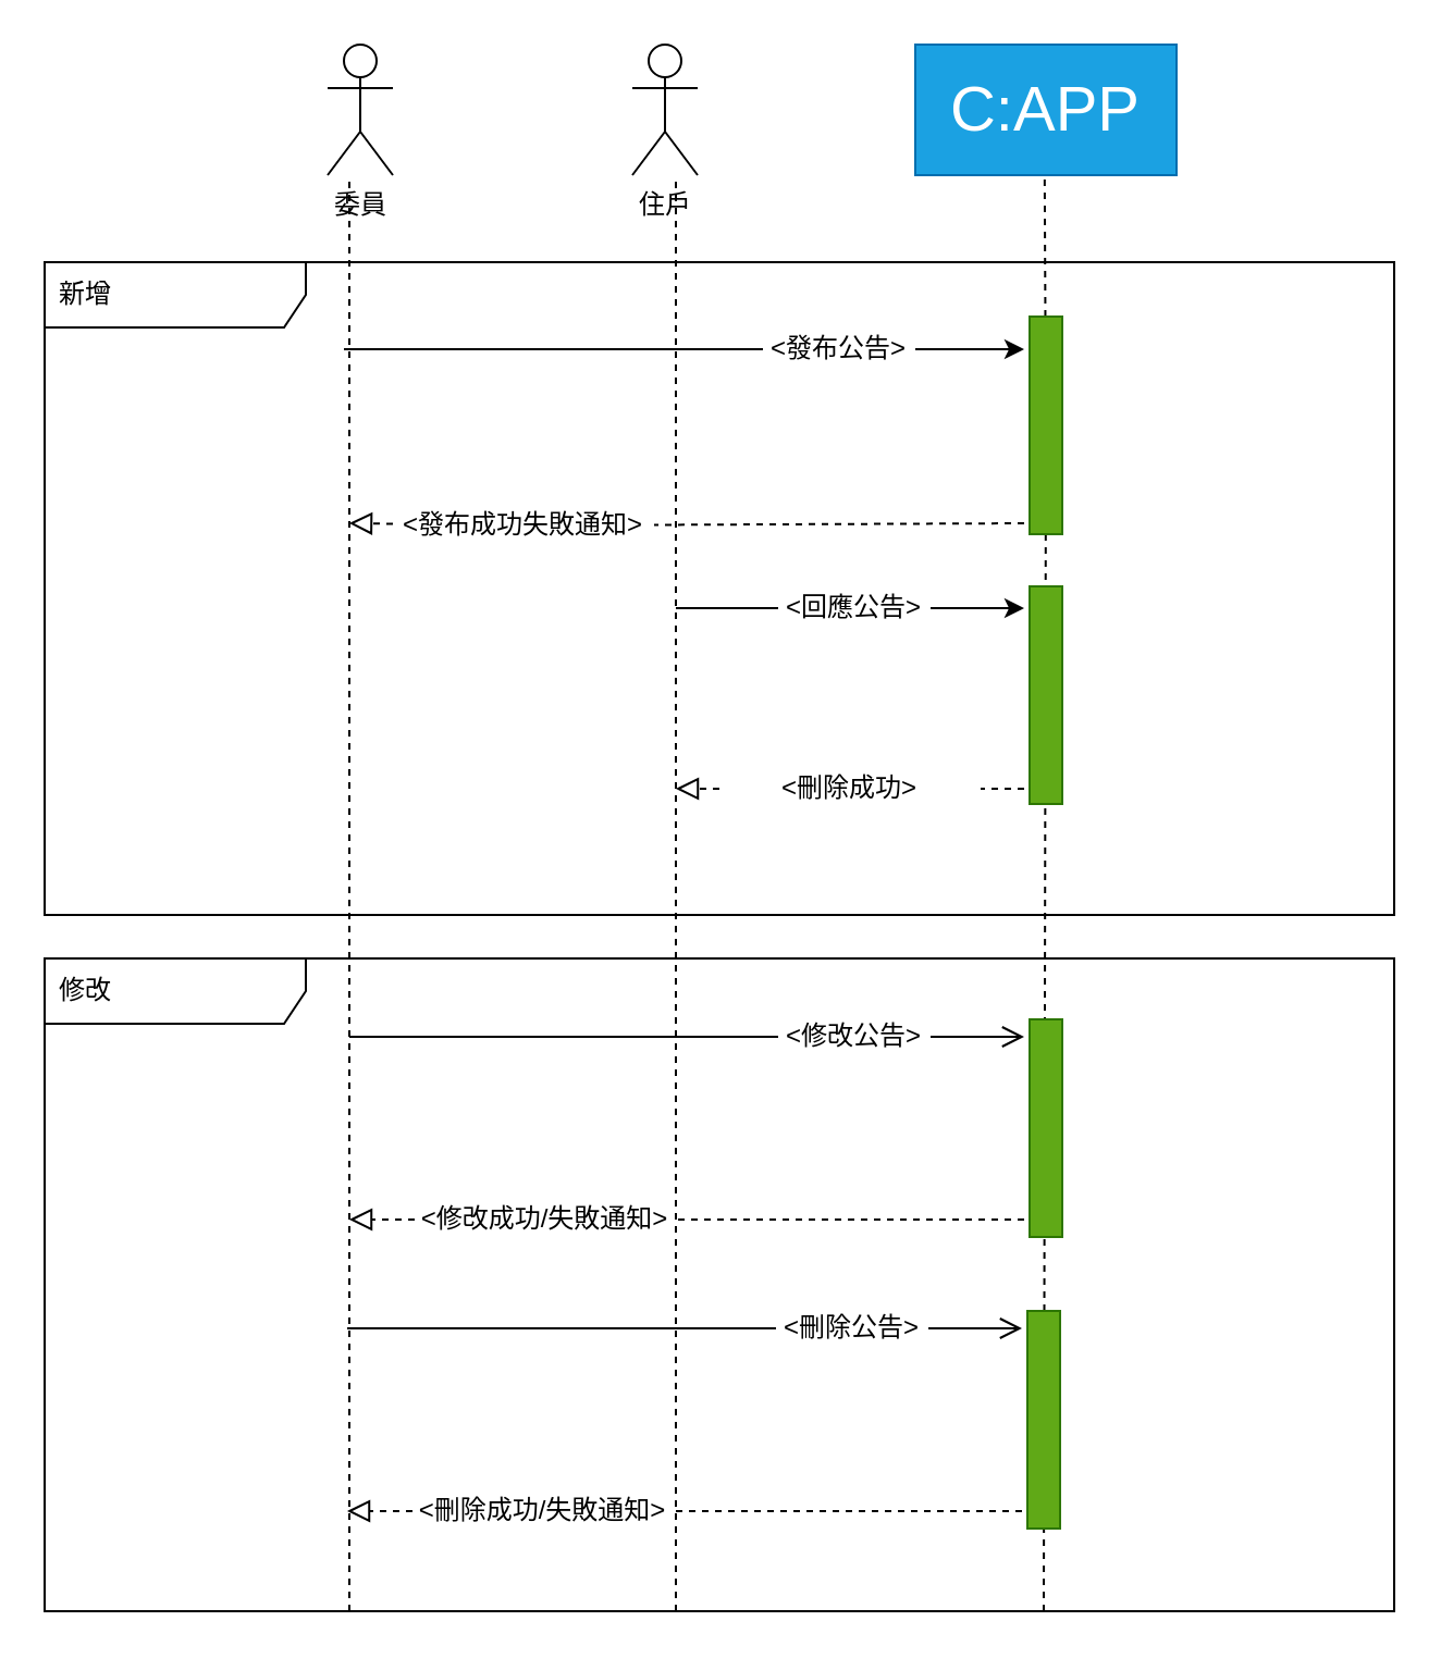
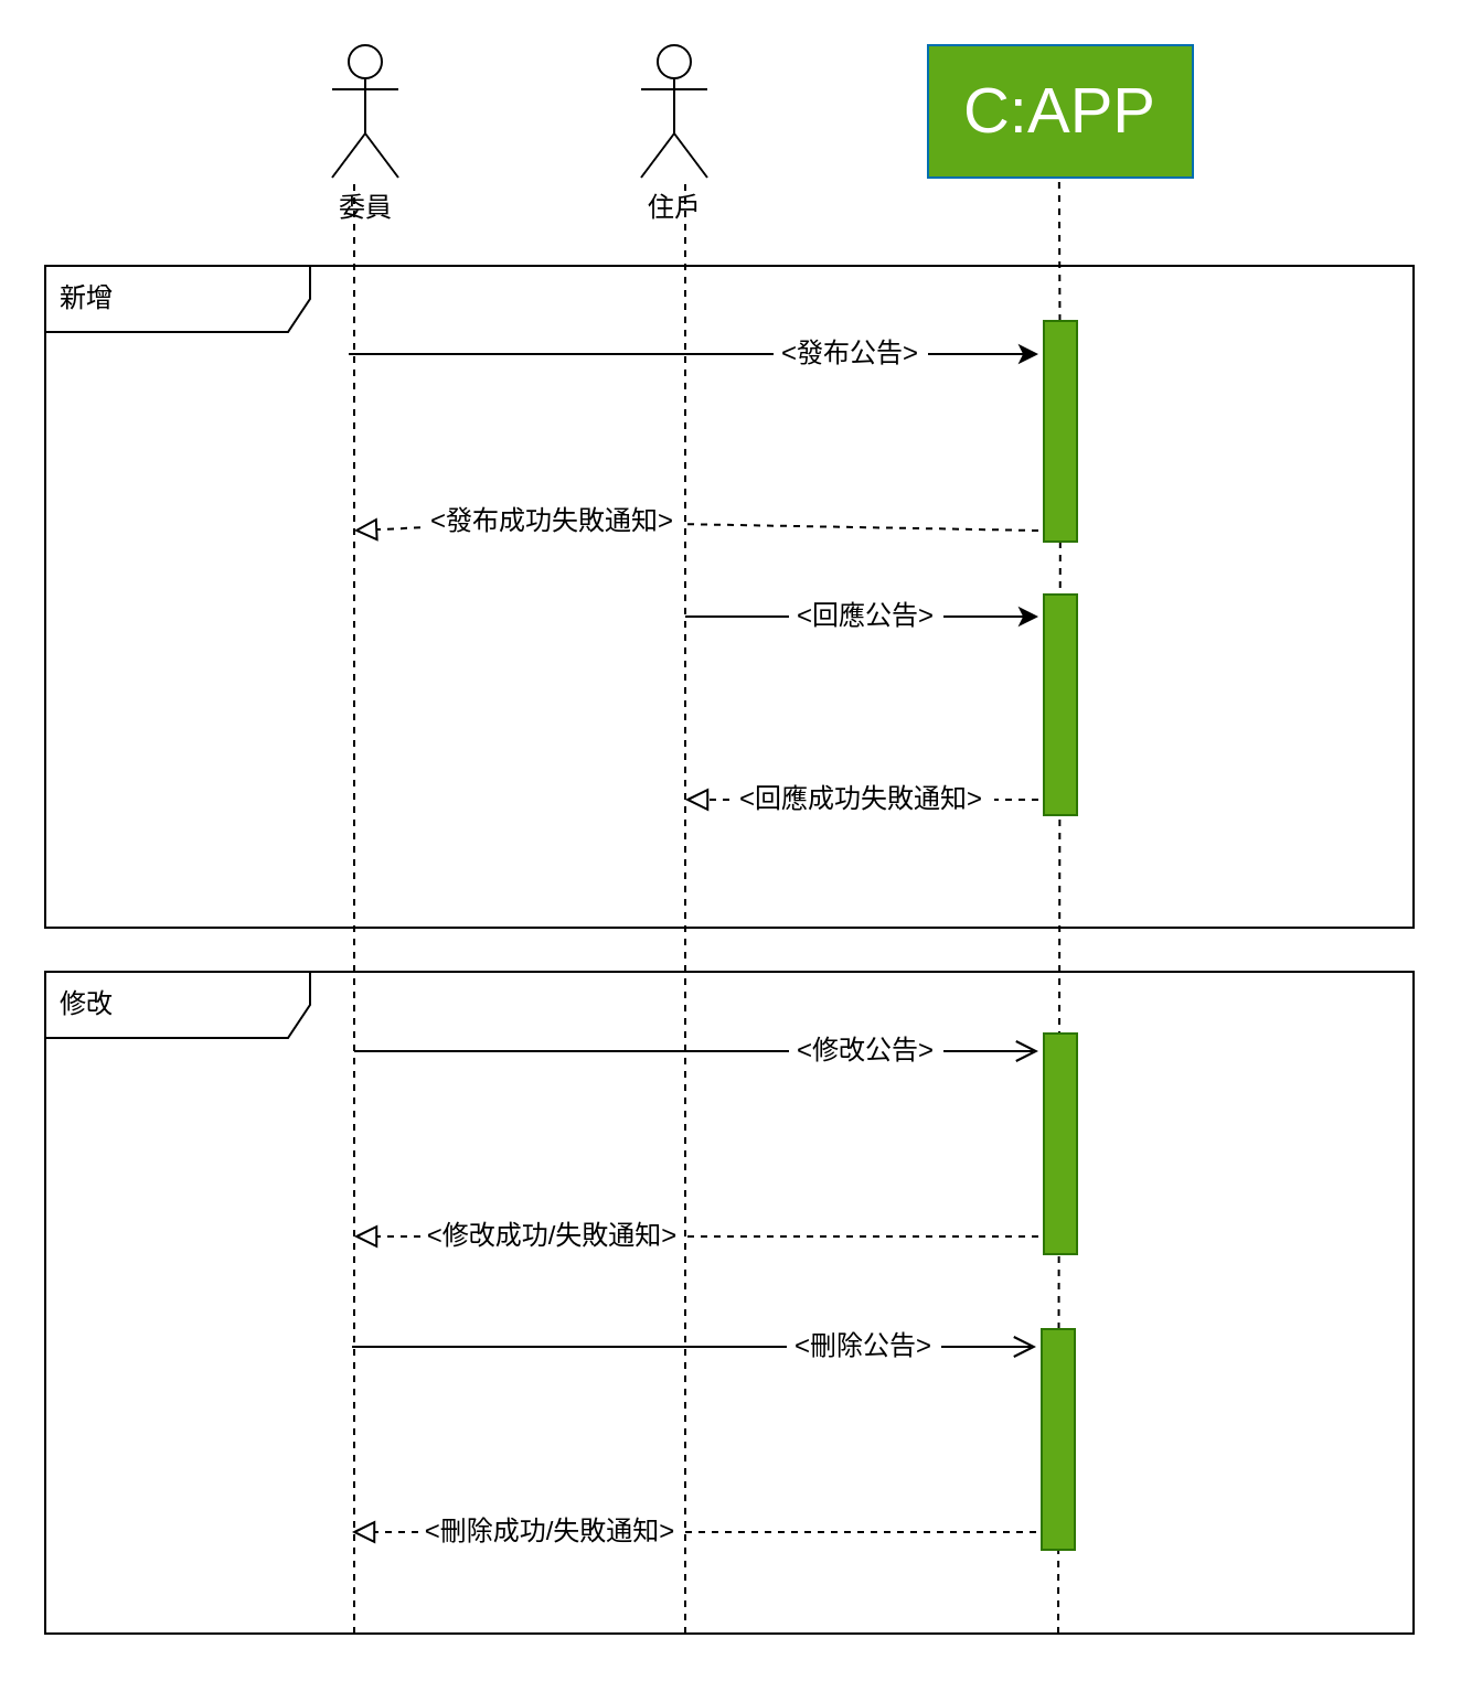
  <mxCell id="0" />
  <mxCell id="1" parent="0" />
- <mxCell id="2" value="&lt;span style=&quot;font-size: 29px;&quot;&gt;C:APP&lt;/span&gt;" style="rounded=0;whiteSpace=wrap;html=1;fillColor=#1ba1e2;fontColor=#ffffff;strokeColor=#006EAF;" parent="1" vertex="1"><mxGeometry x="420" y="20" width="120" height="60" as="geometry" /></mxCell>
+ <mxCell id="2" value="&lt;span style=&quot;font-size: 29px;&quot;&gt;C:APP&lt;/span&gt;" style="rounded=0;whiteSpace=wrap;html=1;fillColor=#60a917;fontColor=#ffffff;strokeColor=#006EAF;" parent="1" vertex="1"><mxGeometry x="420" y="20" width="120" height="60" as="geometry" /></mxCell>
  <mxCell id="3" value="" style="endArrow=none;dashed=1;html=1;" edge="1" parent="1"><mxGeometry width="50" height="50" relative="1" as="geometry"><mxPoint x="310" y="740" as="sourcePoint" /><mxPoint x="310" y="80" as="targetPoint" /></mxGeometry></mxCell>
  <mxCell id="4" value="" style="endArrow=none;dashed=1;html=1;startArrow=none;" edge="1" parent="1" source="9"><mxGeometry width="50" height="50" relative="1" as="geometry"><mxPoint x="479.41" y="680" as="sourcePoint" /><mxPoint x="479.41" y="80" as="targetPoint" /></mxGeometry></mxCell>
  <mxCell id="5" value="" style="endArrow=classic;html=1;startArrow=none;" edge="1" parent="1" source="7"><mxGeometry width="50" height="50" relative="1" as="geometry"><mxPoint x="157.5" y="160" as="sourcePoint" /><mxPoint x="470" y="160" as="targetPoint" /></mxGeometry></mxCell>
  <mxCell id="6" value="" style="endArrow=none;html=1;" edge="1" parent="1" target="7"><mxGeometry width="50" height="50" relative="1" as="geometry"><mxPoint x="157.5" y="160" as="sourcePoint" /><mxPoint x="477.5" y="160" as="targetPoint" /></mxGeometry></mxCell>
  <mxCell id="7" value="&amp;lt;發布公告&amp;gt;" style="text;html=1;strokeColor=none;fillColor=none;align=center;verticalAlign=middle;whiteSpace=wrap;rounded=0;" vertex="1" parent="1"><mxGeometry x="350" y="145" width="70" height="30" as="geometry" /></mxCell>
  <mxCell id="8" value="" style="endArrow=none;dashed=1;html=1;" edge="1" parent="1" target="9"><mxGeometry width="50" height="50" relative="1" as="geometry"><mxPoint x="479" y="740" as="sourcePoint" /><mxPoint x="479.41" y="80" as="targetPoint" /></mxGeometry></mxCell>
  <mxCell id="9" value="" style="rounded=0;whiteSpace=wrap;html=1;fontSize=29;fillColor=#60a917;fontColor=#ffffff;strokeColor=#2D7600;" vertex="1" parent="1"><mxGeometry x="472.5" y="145" width="15" height="100" as="geometry" /></mxCell>
  <mxCell id="10" value="" style="endArrow=none;dashed=1;html=1;" edge="1" parent="1"><mxGeometry width="50" height="50" relative="1" as="geometry"><mxPoint x="160" y="740" as="sourcePoint" /><mxPoint x="160" y="80" as="targetPoint" /></mxGeometry></mxCell>
  <mxCell id="11" value="委員" style="shape=umlActor;verticalLabelPosition=bottom;verticalAlign=top;html=1;outlineConnect=0;" vertex="1" parent="1"><mxGeometry x="150" y="20" width="30" height="60" as="geometry" /></mxCell>
  <mxCell id="12" value="住戶" style="shape=umlActor;verticalLabelPosition=bottom;verticalAlign=top;html=1;outlineConnect=0;" vertex="1" parent="1"><mxGeometry x="290" y="20" width="30" height="60" as="geometry" /></mxCell>
  <mxCell id="13" value="" style="rounded=0;whiteSpace=wrap;html=1;fontSize=29;fillColor=#60a917;fontColor=#ffffff;strokeColor=#2D7600;" vertex="1" parent="1"><mxGeometry x="472.5" y="269" width="15" height="100" as="geometry" /></mxCell>
  <mxCell id="14" value="" style="endArrow=classic;html=1;startArrow=none;" edge="1" parent="1" source="16"><mxGeometry width="50" height="50" relative="1" as="geometry"><mxPoint x="310" y="279" as="sourcePoint" /><mxPoint x="470" y="279" as="targetPoint" /></mxGeometry></mxCell>
  <mxCell id="15" value="" style="endArrow=none;html=1;" edge="1" parent="1" target="16"><mxGeometry width="50" height="50" relative="1" as="geometry"><mxPoint x="310" y="279" as="sourcePoint" /><mxPoint x="470" y="279" as="targetPoint" /></mxGeometry></mxCell>
  <mxCell id="16" value="&amp;lt;回應公告&amp;gt;" style="text;html=1;strokeColor=none;fillColor=none;align=center;verticalAlign=middle;whiteSpace=wrap;rounded=0;" vertex="1" parent="1"><mxGeometry x="357" y="264" width="70" height="30" as="geometry" /></mxCell>
  <mxCell id="17" value="新增" style="shape=umlFrame;whiteSpace=wrap;html=1;width=120;height=30;boundedLbl=1;verticalAlign=middle;align=left;spacingLeft=5;" vertex="1" parent="1"><mxGeometry x="20" y="120" width="620" height="300" as="geometry" /></mxCell>
  <mxCell id="18" value="" style="endArrow=block;startArrow=none;endFill=0;startFill=0;endSize=8;html=1;verticalAlign=bottom;dashed=1;labelBackgroundColor=none;" edge="1" parent="1" source="20"><mxGeometry width="160" relative="1" as="geometry"><mxPoint x="470" y="240" as="sourcePoint" /><mxPoint x="160" y="240" as="targetPoint" /></mxGeometry></mxCell>
  <mxCell id="19" value="" style="endArrow=none;startArrow=none;endFill=0;startFill=0;endSize=8;html=1;verticalAlign=bottom;dashed=1;labelBackgroundColor=none;" edge="1" parent="1" target="20"><mxGeometry width="160" relative="1" as="geometry"><mxPoint x="470" y="240" as="sourcePoint" /><mxPoint x="160" y="240" as="targetPoint" /></mxGeometry></mxCell>
- <mxCell id="20" value="&amp;lt;發布成功失敗通知&amp;gt;" style="text;html=1;strokeColor=none;fillColor=none;align=center;verticalAlign=middle;whiteSpace=wrap;rounded=0;" vertex="1" parent="1"><mxGeometry x="180" y="226" width="120" height="30" as="geometry" /></mxCell>
+ <mxCell id="20" value="&amp;lt;發布成功失敗通知&amp;gt;" style="text;html=1;strokeColor=none;fillColor=none;align=center;verticalAlign=middle;whiteSpace=wrap;rounded=0;" vertex="1" parent="1"><mxGeometry x="190" y="221" width="120" height="30" as="geometry" /></mxCell>
  <mxCell id="21" value="" style="endArrow=block;startArrow=none;endFill=0;startFill=0;endSize=8;html=1;verticalAlign=bottom;dashed=1;labelBackgroundColor=none;" edge="1" parent="1" source="23"><mxGeometry width="160" relative="1" as="geometry"><mxPoint x="470" y="362" as="sourcePoint" /><mxPoint x="310" y="362" as="targetPoint" /></mxGeometry></mxCell>
  <mxCell id="22" value="" style="endArrow=none;startArrow=none;endFill=0;startFill=0;endSize=8;html=1;verticalAlign=bottom;dashed=1;labelBackgroundColor=none;" edge="1" parent="1" target="23"><mxGeometry width="160" relative="1" as="geometry"><mxPoint x="470" y="362" as="sourcePoint" /><mxPoint x="310" y="362" as="targetPoint" /></mxGeometry></mxCell>
- <mxCell id="23" value="&amp;lt;刪除成功&amp;gt;" style="text;html=1;strokeColor=none;fillColor=none;align=center;verticalAlign=middle;whiteSpace=wrap;rounded=0;" vertex="1" parent="1"><mxGeometry x="330" y="347" width="120" height="30" as="geometry" /></mxCell>
+ <mxCell id="23" value="&amp;lt;回應成功失敗通知&amp;gt;" style="text;html=1;strokeColor=none;fillColor=none;align=center;verticalAlign=middle;whiteSpace=wrap;rounded=0;" vertex="1" parent="1"><mxGeometry x="330" y="347" width="120" height="30" as="geometry" /></mxCell>
  <mxCell id="24" value="" style="endArrow=open;startArrow=none;endFill=0;startFill=0;endSize=8;html=1;verticalAlign=bottom;labelBackgroundColor=none;strokeWidth=1;" edge="1" parent="1" source="27"><mxGeometry width="160" relative="1" as="geometry"><mxPoint x="160" y="476" as="sourcePoint" /><mxPoint x="470" y="476" as="targetPoint" /></mxGeometry></mxCell>
  <mxCell id="25" value="" style="rounded=0;whiteSpace=wrap;html=1;fontSize=29;fillColor=#60a917;fontColor=#ffffff;strokeColor=#2D7600;" vertex="1" parent="1"><mxGeometry x="472.5" y="468" width="15" height="100" as="geometry" /></mxCell>
  <mxCell id="26" value="" style="endArrow=none;startArrow=none;endFill=0;startFill=0;endSize=8;html=1;verticalAlign=bottom;labelBackgroundColor=none;strokeWidth=1;" edge="1" parent="1" target="27"><mxGeometry width="160" relative="1" as="geometry"><mxPoint x="160" y="476" as="sourcePoint" /><mxPoint x="470" y="476" as="targetPoint" /></mxGeometry></mxCell>
  <mxCell id="27" value="&amp;lt;修改公告&amp;gt;" style="text;html=1;strokeColor=none;fillColor=none;align=center;verticalAlign=middle;whiteSpace=wrap;rounded=0;" vertex="1" parent="1"><mxGeometry x="357" y="461" width="70" height="30" as="geometry" /></mxCell>
  <mxCell id="28" value="" style="endArrow=block;startArrow=none;endFill=0;startFill=0;endSize=8;html=1;verticalAlign=bottom;dashed=1;labelBackgroundColor=none;" edge="1" parent="1" source="30"><mxGeometry width="160" relative="1" as="geometry"><mxPoint x="470" y="560" as="sourcePoint" /><mxPoint x="160" y="560" as="targetPoint" /></mxGeometry></mxCell>
  <mxCell id="29" value="" style="endArrow=none;startArrow=none;endFill=0;startFill=0;endSize=8;html=1;verticalAlign=bottom;dashed=1;labelBackgroundColor=none;" edge="1" parent="1" target="30"><mxGeometry width="160" relative="1" as="geometry"><mxPoint x="470" y="560" as="sourcePoint" /><mxPoint x="160" y="560" as="targetPoint" /></mxGeometry></mxCell>
  <mxCell id="30" value="&amp;lt;修改成功/失敗通知&amp;gt;" style="text;html=1;strokeColor=none;fillColor=none;align=center;verticalAlign=middle;whiteSpace=wrap;rounded=0;" vertex="1" parent="1"><mxGeometry x="190" y="545" width="120" height="30" as="geometry" /></mxCell>
  <mxCell id="31" value="" style="endArrow=open;startArrow=none;endFill=0;startFill=0;endSize=8;html=1;verticalAlign=bottom;labelBackgroundColor=none;strokeWidth=1;" edge="1" parent="1" source="34"><mxGeometry width="160" relative="1" as="geometry"><mxPoint x="159" y="610" as="sourcePoint" /><mxPoint x="469" y="610" as="targetPoint" /></mxGeometry></mxCell>
  <mxCell id="32" value="" style="rounded=0;whiteSpace=wrap;html=1;fontSize=29;fillColor=#60a917;fontColor=#ffffff;strokeColor=#2D7600;" vertex="1" parent="1"><mxGeometry x="471.5" y="602" width="15" height="100" as="geometry" /></mxCell>
  <mxCell id="33" value="" style="endArrow=none;startArrow=none;endFill=0;startFill=0;endSize=8;html=1;verticalAlign=bottom;labelBackgroundColor=none;strokeWidth=1;" edge="1" parent="1" target="34"><mxGeometry width="160" relative="1" as="geometry"><mxPoint x="159" y="610" as="sourcePoint" /><mxPoint x="469" y="610" as="targetPoint" /></mxGeometry></mxCell>
  <mxCell id="34" value="&amp;lt;刪除公告&amp;gt;" style="text;html=1;strokeColor=none;fillColor=none;align=center;verticalAlign=middle;whiteSpace=wrap;rounded=0;" vertex="1" parent="1"><mxGeometry x="356" y="595" width="70" height="30" as="geometry" /></mxCell>
  <mxCell id="35" value="" style="endArrow=block;startArrow=none;endFill=0;startFill=0;endSize=8;html=1;verticalAlign=bottom;dashed=1;labelBackgroundColor=none;" edge="1" parent="1" source="37"><mxGeometry width="160" relative="1" as="geometry"><mxPoint x="469" y="694" as="sourcePoint" /><mxPoint x="159" y="694" as="targetPoint" /></mxGeometry></mxCell>
  <mxCell id="36" value="" style="endArrow=none;startArrow=none;endFill=0;startFill=0;endSize=8;html=1;verticalAlign=bottom;dashed=1;labelBackgroundColor=none;" edge="1" parent="1" target="37"><mxGeometry width="160" relative="1" as="geometry"><mxPoint x="469" y="694" as="sourcePoint" /><mxPoint x="159" y="694" as="targetPoint" /></mxGeometry></mxCell>
  <mxCell id="37" value="&amp;lt;刪除成功/失敗通知&amp;gt;" style="text;html=1;strokeColor=none;fillColor=none;align=center;verticalAlign=middle;whiteSpace=wrap;rounded=0;" vertex="1" parent="1"><mxGeometry x="189" y="679" width="120" height="30" as="geometry" /></mxCell>
  <mxCell id="38" value="修改" style="shape=umlFrame;whiteSpace=wrap;html=1;width=120;height=30;boundedLbl=1;verticalAlign=middle;align=left;spacingLeft=5;" vertex="1" parent="1"><mxGeometry x="20" y="440" width="620" height="300" as="geometry" /></mxCell>
